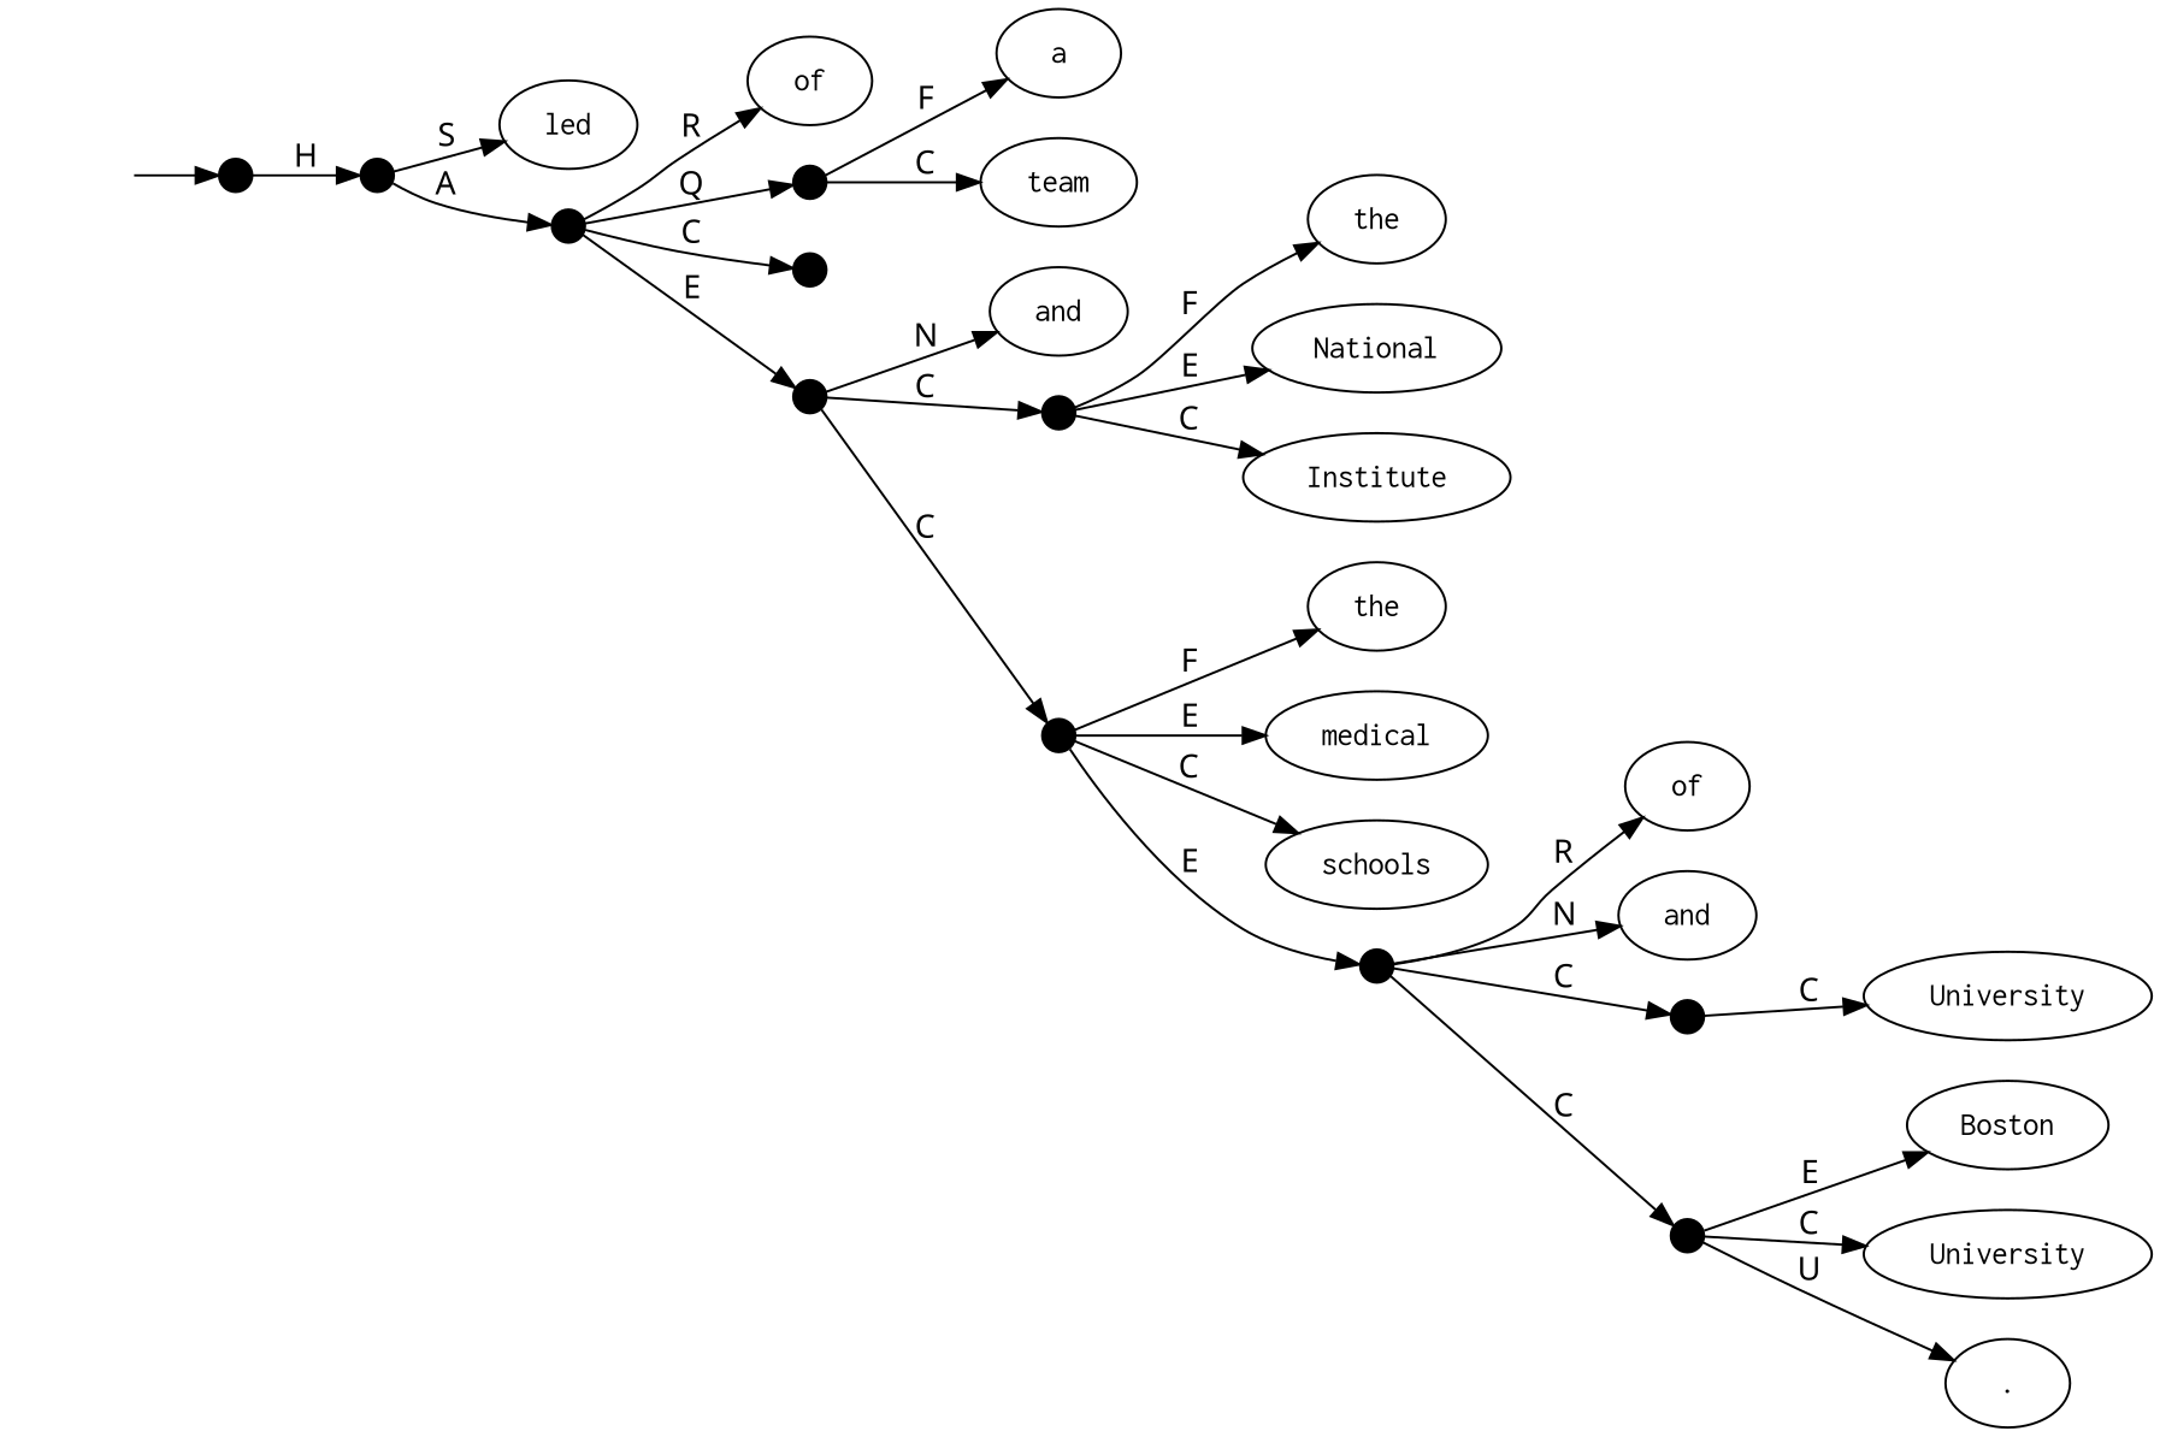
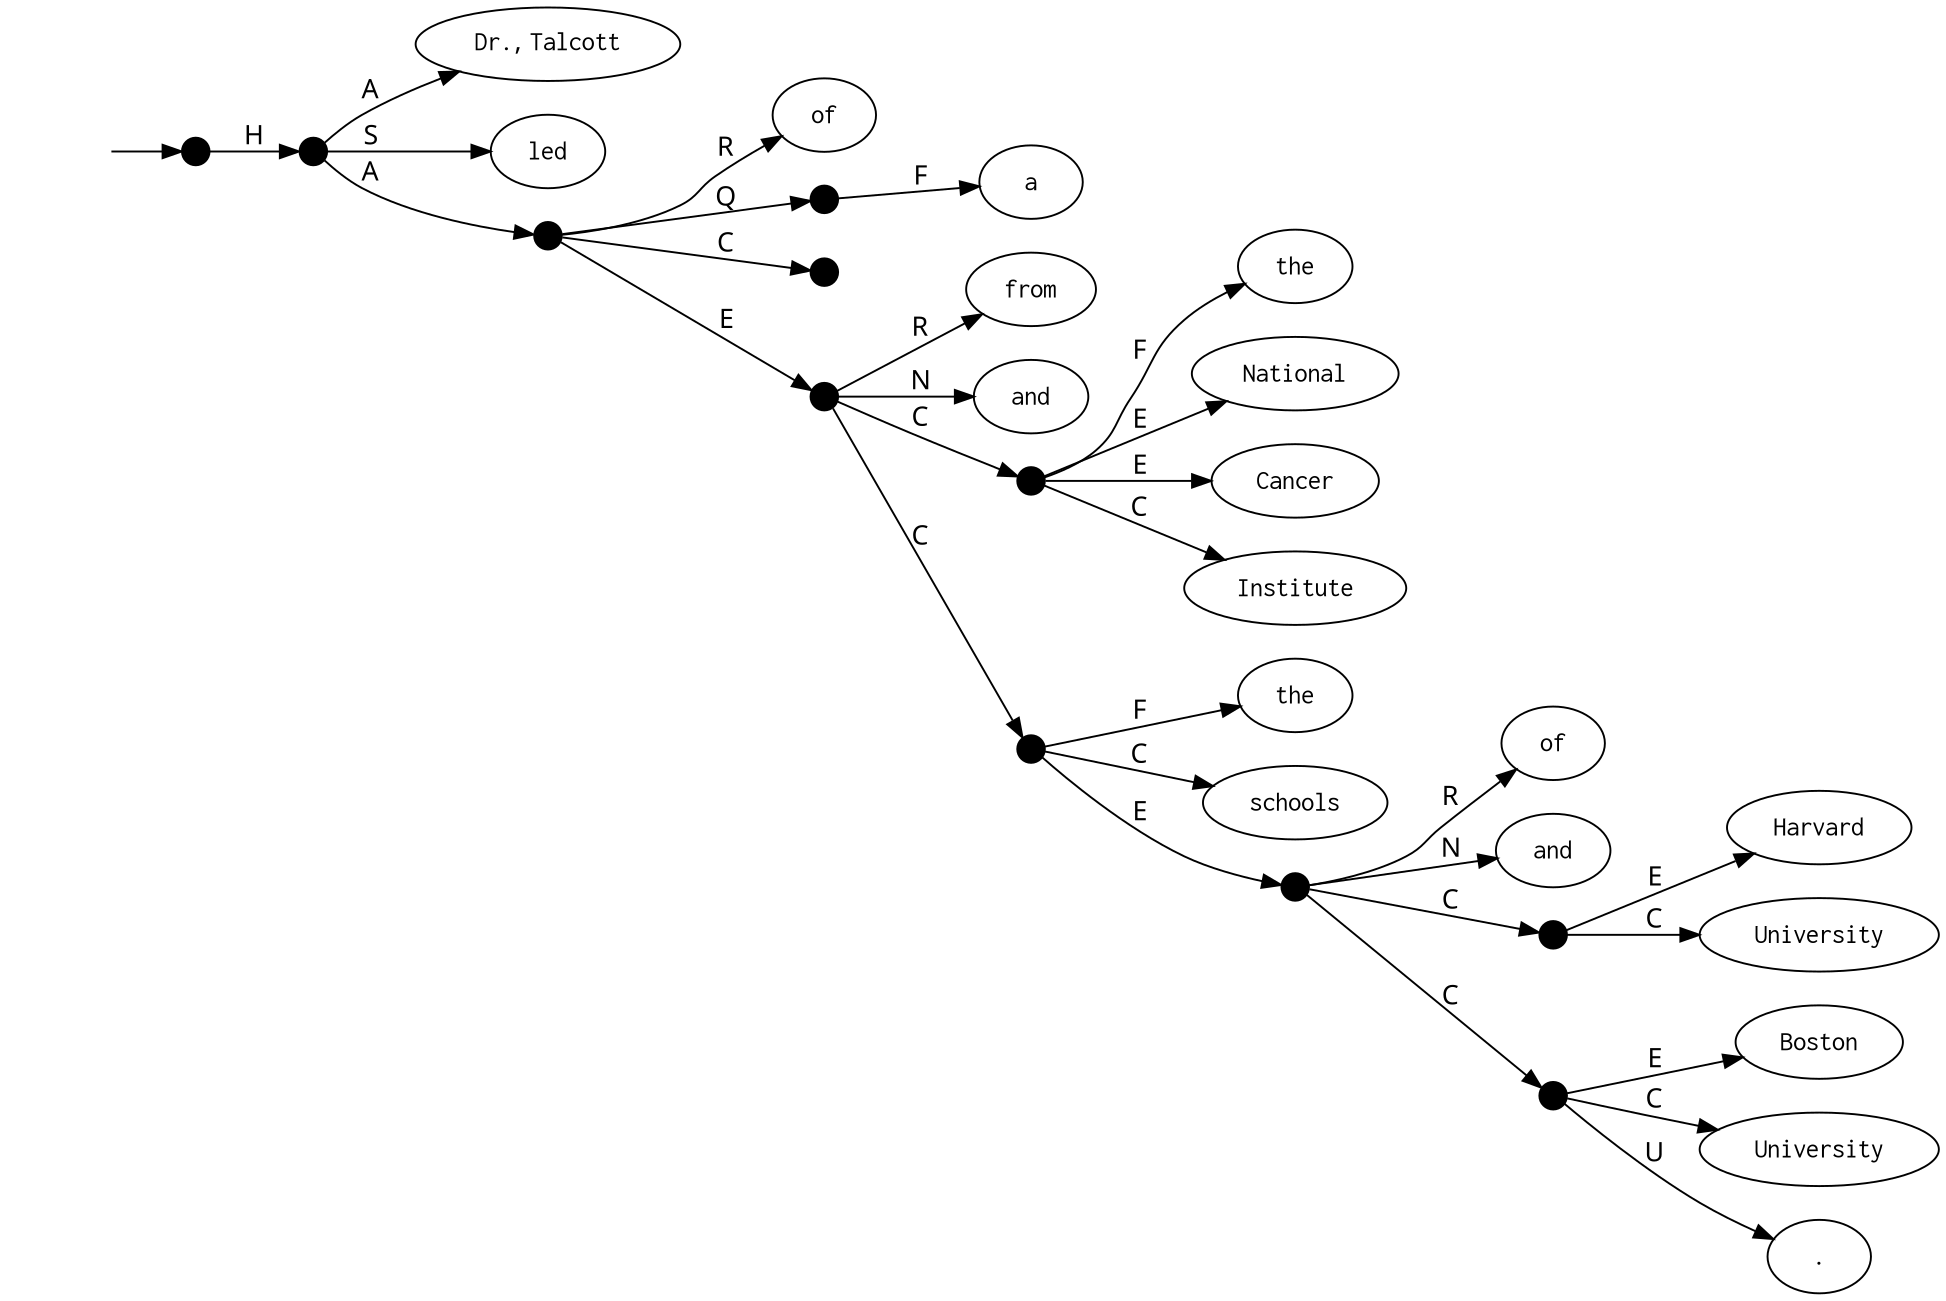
  digraph {
    fontname="Noto Sans"
    rankdir=LR
    node [fontname="Noto Sans"]
    edge [fontname="Noto Sans"]
    top [style=invis]
    22 [shape=point width=0.2]
    23 [shape=point width=0.2]
+   n4 [label=<<table align="center" border="0" cellspacing="0"><tr><td colspan="2"><font face="Courier">Dr.</font>,&nbsp;<font face="Courier">Talcott</font></td></tr></table>>]
    n5 [label=<<table align="center" border="0" cellspacing="0"><tr><td colspan="2"><font face="Courier">led</font></td></tr></table>>]
    25 [shape=point width=0.2]
    n7 [label=<<table align="center" border="0" cellspacing="0"><tr><td colspan="2"><font face="Courier">a</font></td></tr></table>>]
-   n8 [label=<<table align="center" border="0" cellspacing="0"><tr><td colspan="2"><font face="Courier">team</font></td></tr></table>>]
    n9 [label=<<table align="center" border="0" cellspacing="0"><tr><td colspan="2"><font face="Courier">of</font></td></tr></table>>]
+   n10 [label=<<table align="center" border="0" cellspacing="0"><tr><td colspan="2"><font face="Courier">from</font></td></tr></table>>]
    n11 [label=<<table align="center" border="0" cellspacing="0"><tr><td colspan="2"><font face="Courier">the</font></td></tr></table>>]
    n12 [label=<<table align="center" border="0" cellspacing="0"><tr><td colspan="2"><font face="Courier">National</font></td></tr></table>>]
+   n13 [label=<<table align="center" border="0" cellspacing="0"><tr><td colspan="2"><font face="Courier">Cancer</font></td></tr></table>>]
    n14 [label=<<table align="center" border="0" cellspacing="0"><tr><td colspan="2"><font face="Courier">Institute</font></td></tr></table>>]
    n15 [label=<<table align="center" border="0" cellspacing="0"><tr><td colspan="2"><font face="Courier">and</font></td></tr></table>>]
    n16 [label=<<table align="center" border="0" cellspacing="0"><tr><td colspan="2"><font face="Courier">the</font></td></tr></table>>]
-   n17 [label=<<table align="center" border="0" cellspacing="0"><tr><td colspan="2"><font face="Courier">medical</font></td></tr></table>>]
    n18 [label=<<table align="center" border="0" cellspacing="0"><tr><td colspan="2"><font face="Courier">schools</font></td></tr></table>>]
    n19 [label=<<table align="center" border="0" cellspacing="0"><tr><td colspan="2"><font face="Courier">of</font></td></tr></table>>]
+   n20 [label=<<table align="center" border="0" cellspacing="0"><tr><td colspan="2"><font face="Courier">Harvard</font></td></tr></table>>]
    n21 [label=<<table align="center" border="0" cellspacing="0"><tr><td colspan="2"><font face="Courier">University</font></td></tr></table>>]
    n22 [label=<<table align="center" border="0" cellspacing="0"><tr><td colspan="2"><font face="Courier">and</font></td></tr></table>>]
    n23 [label=<<table align="center" border="0" cellspacing="0"><tr><td colspan="2"><font face="Courier">Boston</font></td></tr></table>>]
    n24 [label=<<table align="center" border="0" cellspacing="0"><tr><td colspan="2"><font face="Courier">University</font></td></tr></table>>]
    n25 [label=<<table align="center" border="0" cellspacing="0"><tr><td colspan="2"><font face="Courier">.</font></td></tr></table>>]
    24 [shape=point width=0.2]
    26 [shape=point width=0.2]
    27 [shape=point width=0.2]
    28 [shape=point width=0.2]
    29 [shape=point width=0.2]
    30 [shape=point width=0.2]
    31 [shape=point width=0.2]
    32 [shape=point width=0.2]
    top -> 22
    22 -> 23 [label=H]
+   23 -> n4 [label=A]
    23 -> n5 [label=S]
    23 -> 25 [label=A]
    25 -> n9 [label=R]
    25 -> 24 [label=Q]
    25 -> 26 [label=C]
    25 -> 27 [label=E]
    24 -> n7 [label=F]
-   24 -> n8 [label=C]
+   27 -> n10 [label=R]
    27 -> n15 [label=N]
    27 -> 28 [label=C]
    27 -> 29 [label=C]
    28 -> n11 [label=F]
    28 -> n12 [label=E]
+   28 -> n13 [label=E]
    28 -> n14 [label=C]
    29 -> n16 [label=F]
-   29 -> n17 [label=E]
    29 -> n18 [label=C]
    29 -> 30 [label=E]
    30 -> n19 [label=R]
    30 -> n22 [label=N]
    30 -> 31 [label=C]
    30 -> 32 [label=C]
+   31 -> n20 [label=E]
    31 -> n21 [label=C]
    32 -> n23 [label=E]
    32 -> n24 [label=C]
    32 -> n25 [label=U]
  }
